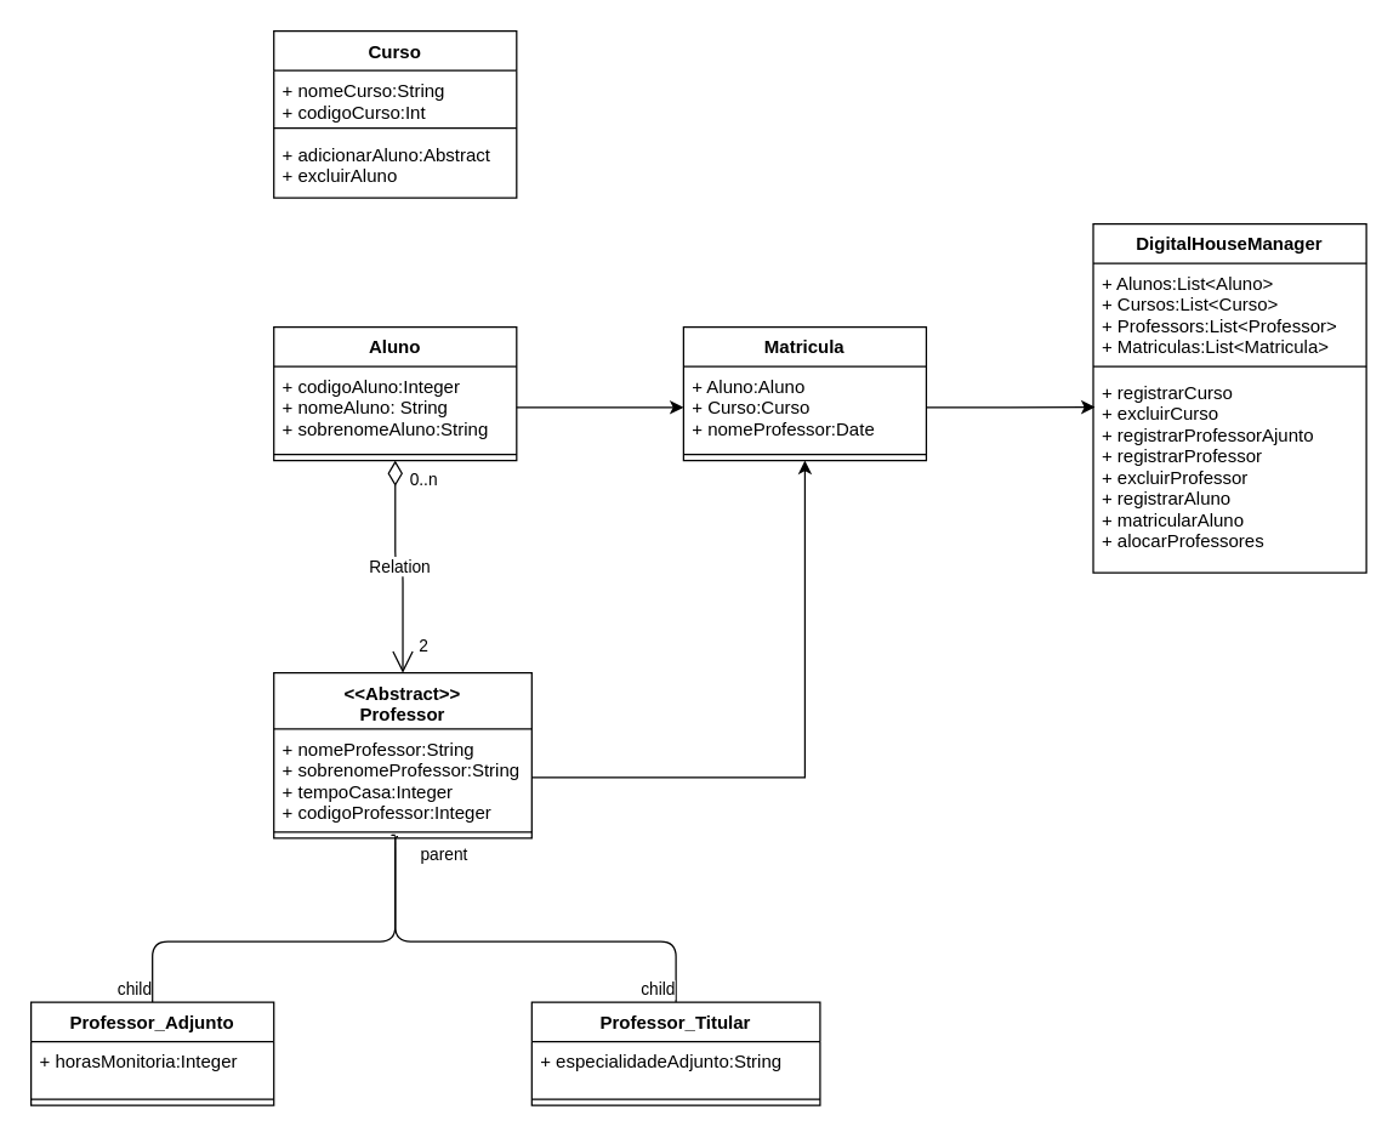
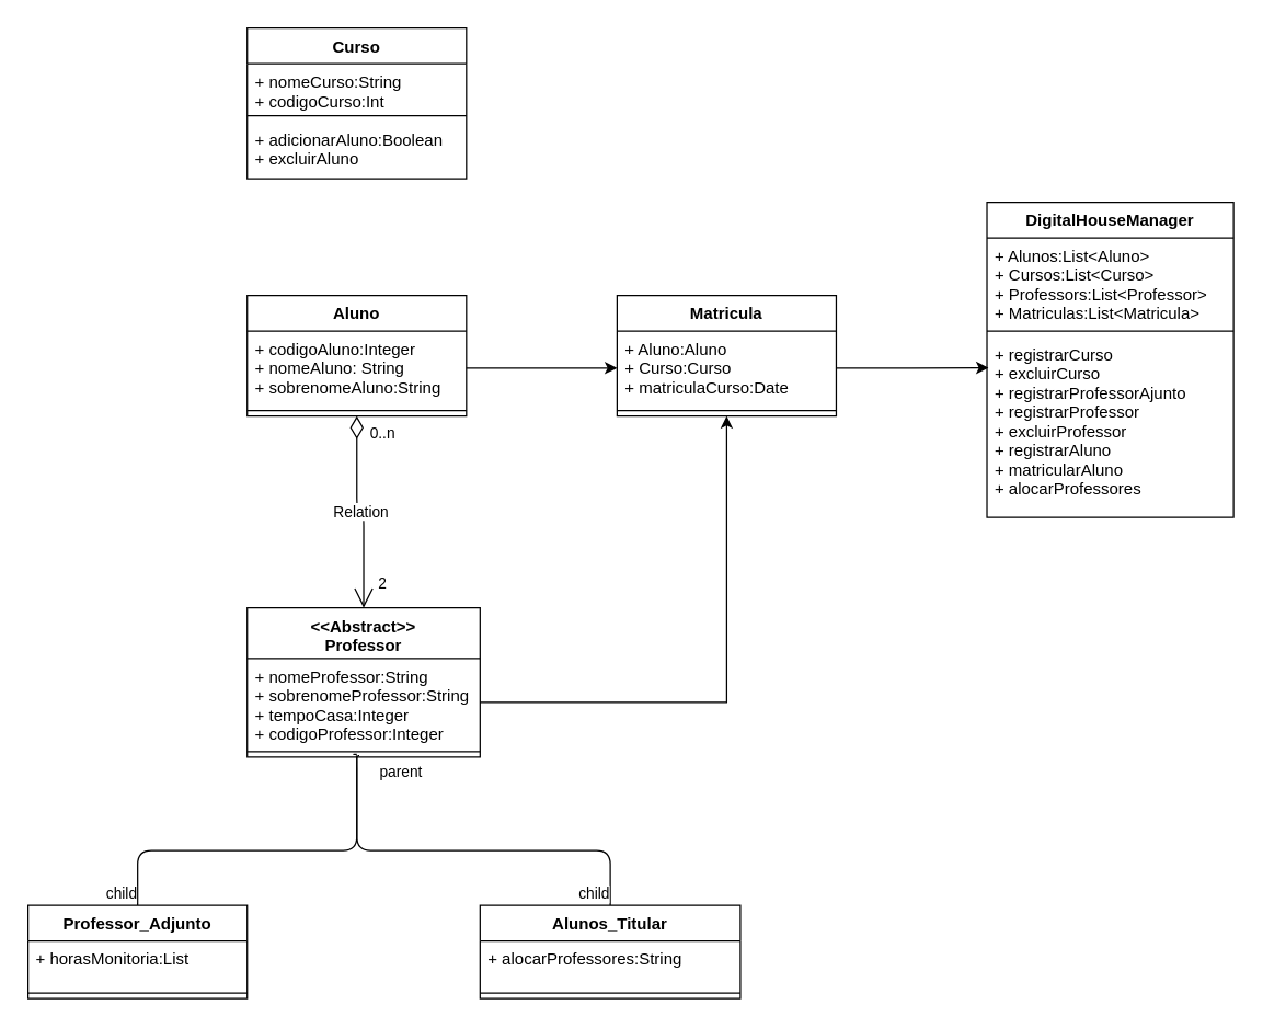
  <mxCell id="0" />
  <mxCell id="1" parent="0" />
  <mxCell id="2" value="Aluno" style="swimlane;fontStyle=1;align=center;verticalAlign=top;childLayout=stackLayout;horizontal=1;startSize=26;horizontalStack=0;resizeParent=1;resizeParentMax=0;resizeLast=0;collapsible=1;marginBottom=0;" parent="1" vertex="1"><mxGeometry x="180" y="215" width="160" height="88" as="geometry" /></mxCell>
  <mxCell id="3" value="+ codigoAluno:Integer&#10;+ nomeAluno: String&#10;+ sobrenomeAluno:String&#10;" style="text;strokeColor=none;fillColor=none;align=left;verticalAlign=top;spacingLeft=4;spacingRight=4;overflow=hidden;rotatable=0;points=[[0,0.5],[1,0.5]];portConstraint=eastwest;" parent="2" vertex="1"><mxGeometry y="26" width="160" height="54" as="geometry" /></mxCell>
  <mxCell id="4" value="" style="line;strokeWidth=1;fillColor=none;align=left;verticalAlign=middle;spacingTop=-1;spacingLeft=3;spacingRight=3;rotatable=0;labelPosition=right;points=[];portConstraint=eastwest;" parent="2" vertex="1"><mxGeometry y="80" width="160" height="8" as="geometry" /></mxCell>
  <mxCell id="5" value="Curso" style="swimlane;fontStyle=1;align=center;verticalAlign=top;childLayout=stackLayout;horizontal=1;startSize=26;horizontalStack=0;resizeParent=1;resizeParentMax=0;resizeLast=0;collapsible=1;marginBottom=0;" parent="1" vertex="1"><mxGeometry x="180" y="20" width="160" height="110" as="geometry" /></mxCell>
  <mxCell id="6" value="+ nomeCurso:String&#10;+ codigoCurso:Int" style="text;strokeColor=none;fillColor=none;align=left;verticalAlign=top;spacingLeft=4;spacingRight=4;overflow=hidden;rotatable=0;points=[[0,0.5],[1,0.5]];portConstraint=eastwest;" parent="5" vertex="1"><mxGeometry y="26" width="160" height="34" as="geometry" /></mxCell>
  <mxCell id="7" value="" style="line;strokeWidth=1;fillColor=none;align=left;verticalAlign=middle;spacingTop=-1;spacingLeft=3;spacingRight=3;rotatable=0;labelPosition=right;points=[];portConstraint=eastwest;" parent="5" vertex="1"><mxGeometry y="60" width="160" height="8" as="geometry" /></mxCell>
- <mxCell id="8" value="+ adicionarAluno:Abstract&#10;+ excluirAluno" style="text;strokeColor=none;fillColor=none;align=left;verticalAlign=top;spacingLeft=4;spacingRight=4;overflow=hidden;rotatable=0;points=[[0,0.5],[1,0.5]];portConstraint=eastwest;" parent="5" vertex="1"><mxGeometry y="68" width="160" height="42" as="geometry" /></mxCell>
+ <mxCell id="8" value="+ adicionarAluno:Boolean&#10;+ excluirAluno" style="text;strokeColor=none;fillColor=none;align=left;verticalAlign=top;spacingLeft=4;spacingRight=4;overflow=hidden;rotatable=0;points=[[0,0.5],[1,0.5]];portConstraint=eastwest;" parent="5" vertex="1"><mxGeometry y="68" width="160" height="42" as="geometry" /></mxCell>
  <mxCell id="9" value="&lt;&lt;Abstract&gt;&gt;&#10;Professor" style="swimlane;fontStyle=1;align=center;verticalAlign=top;childLayout=stackLayout;horizontal=1;startSize=37;horizontalStack=0;resizeParent=1;resizeParentMax=0;resizeLast=0;collapsible=1;marginBottom=0;" parent="1" vertex="1"><mxGeometry x="180" y="443" width="170" height="109" as="geometry" /></mxCell>
  <mxCell id="10" value="+ nomeProfessor:String&#10;+ sobrenomeProfessor:String&#10;+ tempoCasa:Integer&#10;+ codigoProfessor:Integer" style="text;strokeColor=none;fillColor=none;align=left;verticalAlign=top;spacingLeft=4;spacingRight=4;overflow=hidden;rotatable=0;points=[[0,0.5],[1,0.5]];portConstraint=eastwest;" parent="9" vertex="1"><mxGeometry y="37" width="170" height="64" as="geometry" /></mxCell>
  <mxCell id="11" value="" style="line;strokeWidth=1;fillColor=none;align=left;verticalAlign=middle;spacingTop=-1;spacingLeft=3;spacingRight=3;rotatable=0;labelPosition=right;points=[];portConstraint=eastwest;" parent="9" vertex="1"><mxGeometry y="101" width="170" height="8" as="geometry" /></mxCell>
  <mxCell id="12" value="Professor_Adjunto" style="swimlane;fontStyle=1;align=center;verticalAlign=top;childLayout=stackLayout;horizontal=1;startSize=26;horizontalStack=0;resizeParent=1;resizeParentMax=0;resizeLast=0;collapsible=1;marginBottom=0;" parent="1" vertex="1"><mxGeometry x="20" y="660" width="160" height="68" as="geometry" /></mxCell>
- <mxCell id="13" value="+ horasMonitoria:Integer" style="text;strokeColor=none;fillColor=none;align=left;verticalAlign=top;spacingLeft=4;spacingRight=4;overflow=hidden;rotatable=0;points=[[0,0.5],[1,0.5]];portConstraint=eastwest;" parent="12" vertex="1"><mxGeometry y="26" width="160" height="34" as="geometry" /></mxCell>
+ <mxCell id="13" value="+ horasMonitoria:List" style="text;strokeColor=none;fillColor=none;align=left;verticalAlign=top;spacingLeft=4;spacingRight=4;overflow=hidden;rotatable=0;points=[[0,0.5],[1,0.5]];portConstraint=eastwest;" parent="12" vertex="1"><mxGeometry y="26" width="160" height="34" as="geometry" /></mxCell>
  <mxCell id="14" value="" style="line;strokeWidth=1;fillColor=none;align=left;verticalAlign=middle;spacingTop=-1;spacingLeft=3;spacingRight=3;rotatable=0;labelPosition=right;points=[];portConstraint=eastwest;" parent="12" vertex="1"><mxGeometry y="60" width="160" height="8" as="geometry" /></mxCell>
  <mxCell id="15" value="" style="endArrow=none;html=1;edgeStyle=orthogonalEdgeStyle;entryX=0.5;entryY=0;entryDx=0;entryDy=0;exitX=0.481;exitY=0.875;exitDx=0;exitDy=0;exitPerimeter=0;" parent="1" source="11" target="12" edge="1"><mxGeometry relative="1" as="geometry"><mxPoint x="260" y="560" as="sourcePoint" /><mxPoint x="360" y="320" as="targetPoint" /><Array as="points"><mxPoint x="260" y="551" /><mxPoint x="260" y="620" /><mxPoint x="100" y="620" /></Array></mxGeometry></mxCell>
  <mxCell id="16" value="parent" style="edgeLabel;resizable=0;html=1;align=left;verticalAlign=bottom;" parent="15" connectable="0" vertex="1"><mxGeometry x="-1" relative="1" as="geometry"><mxPoint x="13" y="20" as="offset" /></mxGeometry></mxCell>
  <mxCell id="17" value="child" style="edgeLabel;resizable=0;html=1;align=right;verticalAlign=bottom;" parent="15" connectable="0" vertex="1"><mxGeometry x="1" relative="1" as="geometry" /></mxCell>
  <mxCell id="18" value="Relation" style="endArrow=open;html=1;endSize=12;startArrow=diamondThin;startSize=14;startFill=0;edgeStyle=orthogonalEdgeStyle;entryX=0.5;entryY=0;entryDx=0;entryDy=0;exitX=0.5;exitY=1;exitDx=0;exitDy=0;" parent="1" source="2" target="9" edge="1"><mxGeometry relative="1" as="geometry"><mxPoint x="262.08" y="332.01" as="sourcePoint" /><mxPoint x="374" y="380" as="targetPoint" /></mxGeometry></mxCell>
  <mxCell id="19" value="0..n" style="edgeLabel;resizable=0;html=1;align=left;verticalAlign=top;" parent="18" connectable="0" vertex="1"><mxGeometry x="-1" relative="1" as="geometry"><mxPoint x="8" as="offset" /></mxGeometry></mxCell>
  <mxCell id="20" value="2" style="edgeLabel;resizable=0;html=1;align=left;verticalAlign=top;" parent="1" connectable="0" vertex="1"><mxGeometry x="280" y="420" as="geometry"><mxPoint x="-6" y="-8" as="offset" /></mxGeometry></mxCell>
  <mxCell id="21" value="Matricula" style="swimlane;fontStyle=1;align=center;verticalAlign=top;childLayout=stackLayout;horizontal=1;startSize=26;horizontalStack=0;resizeParent=1;resizeParentMax=0;resizeLast=0;collapsible=1;marginBottom=0;" parent="1" vertex="1"><mxGeometry x="450" y="215" width="160" height="88" as="geometry" /></mxCell>
- <mxCell id="22" value="+ Aluno:Aluno&#10;+ Curso:Curso&#10;+ nomeProfessor:Date" style="text;strokeColor=none;fillColor=none;align=left;verticalAlign=top;spacingLeft=4;spacingRight=4;overflow=hidden;rotatable=0;points=[[0,0.5],[1,0.5]];portConstraint=eastwest;" parent="21" vertex="1"><mxGeometry y="26" width="160" height="54" as="geometry" /></mxCell>
+ <mxCell id="22" value="+ Aluno:Aluno&#10;+ Curso:Curso&#10;+ matriculaCurso:Date" style="text;strokeColor=none;fillColor=none;align=left;verticalAlign=top;spacingLeft=4;spacingRight=4;overflow=hidden;rotatable=0;points=[[0,0.5],[1,0.5]];portConstraint=eastwest;" parent="21" vertex="1"><mxGeometry y="26" width="160" height="54" as="geometry" /></mxCell>
  <mxCell id="23" value="" style="line;strokeWidth=1;fillColor=none;align=left;verticalAlign=middle;spacingTop=-1;spacingLeft=3;spacingRight=3;rotatable=0;labelPosition=right;points=[];portConstraint=eastwest;" parent="21" vertex="1"><mxGeometry y="80" width="160" height="8" as="geometry" /></mxCell>
  <mxCell id="24" value="DigitalHouseManager" style="swimlane;fontStyle=1;align=center;verticalAlign=top;childLayout=stackLayout;horizontal=1;startSize=26;horizontalStack=0;resizeParent=1;resizeParentMax=0;resizeLast=0;collapsible=1;marginBottom=0;" parent="1" vertex="1"><mxGeometry x="720" y="147" width="180" height="230" as="geometry" /></mxCell>
  <mxCell id="25" value="+ Alunos:List&lt;Aluno&gt;&#10;+ Cursos:List&lt;Curso&gt;&#10;+ Professors:List&lt;Professor&gt;&#10;+ Matriculas:List&lt;Matricula&gt;" style="text;strokeColor=none;fillColor=none;align=left;verticalAlign=top;spacingLeft=4;spacingRight=4;overflow=hidden;rotatable=0;points=[[0,0.5],[1,0.5]];portConstraint=eastwest;" parent="24" vertex="1"><mxGeometry y="26" width="180" height="64" as="geometry" /></mxCell>
  <mxCell id="26" value="" style="line;strokeWidth=1;fillColor=none;align=left;verticalAlign=middle;spacingTop=-1;spacingLeft=3;spacingRight=3;rotatable=0;labelPosition=right;points=[];portConstraint=eastwest;" parent="24" vertex="1"><mxGeometry y="90" width="180" height="8" as="geometry" /></mxCell>
  <mxCell id="27" value="+ registrarCurso&#10;+ excluirCurso&#10;+ registrarProfessorAjunto&#10;+ registrarProfessor&#10;+ excluirProfessor&#10;+ registrarAluno&#10;+ matricularAluno&#10;+ alocarProfessores " style="text;strokeColor=none;fillColor=none;align=left;verticalAlign=top;spacingLeft=4;spacingRight=4;overflow=hidden;rotatable=0;points=[[0,0.5],[1,0.5]];portConstraint=eastwest;" parent="24" vertex="1"><mxGeometry y="98" width="180" height="132" as="geometry" /></mxCell>
  <mxCell id="28" style="edgeStyle=orthogonalEdgeStyle;rounded=0;orthogonalLoop=1;jettySize=auto;html=1;exitX=1;exitY=0.5;exitDx=0;exitDy=0;entryX=0;entryY=0.5;entryDx=0;entryDy=0;" parent="1" source="3" target="22" edge="1"><mxGeometry relative="1" as="geometry" /></mxCell>
  <mxCell id="29" style="edgeStyle=orthogonalEdgeStyle;rounded=0;orthogonalLoop=1;jettySize=auto;html=1;exitX=1;exitY=0.5;exitDx=0;exitDy=0;entryX=0.5;entryY=1;entryDx=0;entryDy=0;" parent="1" source="10" target="21" edge="1"><mxGeometry relative="1" as="geometry"><mxPoint x="530" y="329.988" as="targetPoint" /></mxGeometry></mxCell>
  <mxCell id="30" style="edgeStyle=orthogonalEdgeStyle;rounded=0;orthogonalLoop=1;jettySize=auto;html=1;exitX=1;exitY=0.5;exitDx=0;exitDy=0;entryX=0.006;entryY=0.173;entryDx=0;entryDy=0;entryPerimeter=0;" parent="1" source="22" target="27" edge="1"><mxGeometry relative="1" as="geometry" /></mxCell>
- <mxCell id="31" value="Professor_Titular" style="swimlane;fontStyle=1;align=center;verticalAlign=top;childLayout=stackLayout;horizontal=1;startSize=26;horizontalStack=0;resizeParent=1;resizeParentMax=0;resizeLast=0;collapsible=1;marginBottom=0;" vertex="1" parent="1"><mxGeometry x="350" y="660" width="190" height="68" as="geometry" /></mxCell>
- <mxCell id="32" value="+ especialidadeAdjunto:String" style="text;strokeColor=none;fillColor=none;align=left;verticalAlign=top;spacingLeft=4;spacingRight=4;overflow=hidden;rotatable=0;points=[[0,0.5],[1,0.5]];portConstraint=eastwest;" vertex="1" parent="31"><mxGeometry y="26" width="190" height="34" as="geometry" /></mxCell>
+ <mxCell id="31" value="Alunos_Titular" style="swimlane;fontStyle=1;align=center;verticalAlign=top;childLayout=stackLayout;horizontal=1;startSize=26;horizontalStack=0;resizeParent=1;resizeParentMax=0;resizeLast=0;collapsible=1;marginBottom=0;" vertex="1" parent="1"><mxGeometry x="350" y="660" width="190" height="68" as="geometry" /></mxCell>
+ <mxCell id="32" value="+ alocarProfessores:String" style="text;strokeColor=none;fillColor=none;align=left;verticalAlign=top;spacingLeft=4;spacingRight=4;overflow=hidden;rotatable=0;points=[[0,0.5],[1,0.5]];portConstraint=eastwest;" vertex="1" parent="31"><mxGeometry y="26" width="190" height="34" as="geometry" /></mxCell>
  <mxCell id="33" value="" style="line;strokeWidth=1;fillColor=none;align=left;verticalAlign=middle;spacingTop=-1;spacingLeft=3;spacingRight=3;rotatable=0;labelPosition=right;points=[];portConstraint=eastwest;" vertex="1" parent="31"><mxGeometry y="60" width="190" height="8" as="geometry" /></mxCell>
  <mxCell id="34" value="" style="endArrow=none;html=1;edgeStyle=orthogonalEdgeStyle;entryX=0.5;entryY=0;entryDx=0;entryDy=0;" edge="1" parent="1" target="31"><mxGeometry relative="1" as="geometry"><mxPoint x="260" y="550" as="sourcePoint" /><mxPoint x="100" y="660" as="targetPoint" /><Array as="points"><mxPoint x="257" y="550" /><mxPoint x="260" y="550" /><mxPoint x="260" y="620" /><mxPoint x="430" y="620" /></Array></mxGeometry></mxCell>
  <mxCell id="35" value="child" style="edgeLabel;resizable=0;html=1;align=right;verticalAlign=bottom;" connectable="0" vertex="1" parent="34"><mxGeometry x="1" relative="1" as="geometry" /></mxCell>
